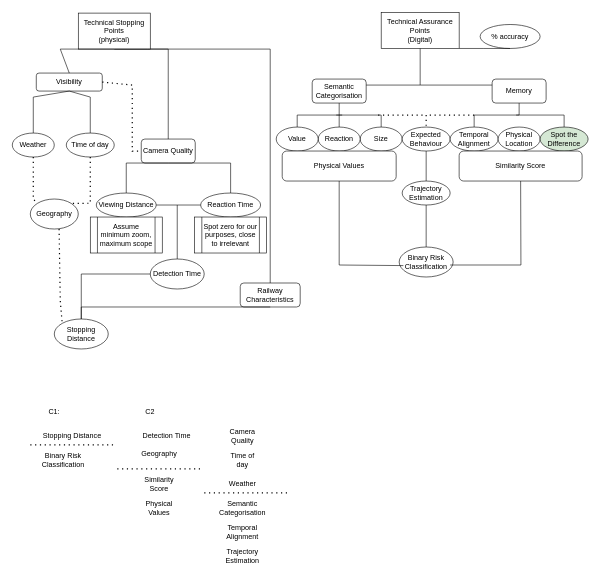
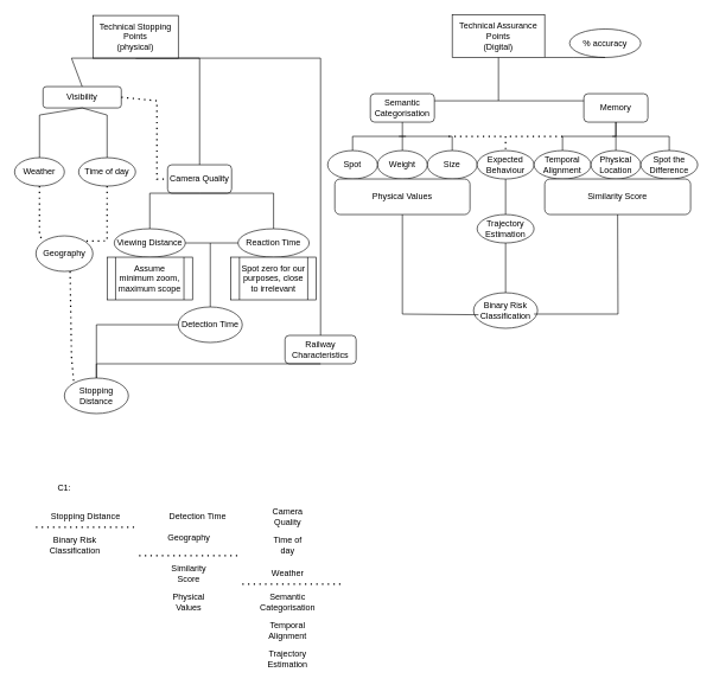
  <mxCell id="0" />
  <mxCell id="1" parent="0" />
  <mxCell id="2" value="" style="endArrow=none;html=1;rounded=0;entryX=0.5;entryY=0;entryDx=0;entryDy=0;" edge="1" parent="1" target="14"><mxGeometry width="50" height="50" relative="1" as="geometry"><mxPoint x="190" y="81" as="sourcePoint" /><mxPoint x="270" y="101" as="targetPoint" /><Array as="points"><mxPoint x="450" y="81" /></Array></mxGeometry></mxCell>
  <mxCell id="3" value="Technical Stopping Points&lt;br&gt;(physical)" style="rounded=0;whiteSpace=wrap;html=1;" vertex="1" parent="1"><mxGeometry x="130" y="21" width="120" height="60" as="geometry" /></mxCell>
  <mxCell id="4" value="Time of day" style="ellipse;whiteSpace=wrap;html=1;" vertex="1" parent="1"><mxGeometry x="110" y="221" width="80" height="40" as="geometry" /></mxCell>
  <mxCell id="5" value="Visibility" style="rounded=1;whiteSpace=wrap;html=1;" vertex="1" parent="1"><mxGeometry x="60" y="121" width="110" height="30" as="geometry" /></mxCell>
  <mxCell id="6" value="Viewing Distance" style="ellipse;whiteSpace=wrap;html=1;" vertex="1" parent="1"><mxGeometry x="160" y="321" width="100" height="40" as="geometry" /></mxCell>
  <mxCell id="7" value="Weather" style="ellipse;whiteSpace=wrap;html=1;" vertex="1" parent="1"><mxGeometry y="221" width="70" height="40" as="geometry" x="20" /></mxCell>
  <mxCell id="8" value="" style="endArrow=none;html=1;rounded=0;exitX=0.5;exitY=1;exitDx=0;exitDy=0;entryX=0.5;entryY=0;entryDx=0;entryDy=0;" edge="1" parent="1" source="3" target="5"><mxGeometry width="50" height="50" relative="1" as="geometry"><mxPoint x="110" y="221" as="sourcePoint" /><mxPoint x="160" y="171" as="targetPoint" /><Array as="points"><mxPoint x="100" y="81" /></Array></mxGeometry></mxCell>
  <mxCell id="9" value="Camera Quality" style="rounded=1;whiteSpace=wrap;html=1;" vertex="1" parent="1"><mxGeometry x="235" y="231" width="90" height="40" as="geometry" /></mxCell>
  <mxCell id="10" value="" style="endArrow=none;html=1;rounded=0;entryX=0.5;entryY=1;entryDx=0;entryDy=0;exitX=0.5;exitY=0;exitDx=0;exitDy=0;" edge="1" parent="1" source="7" target="5"><mxGeometry width="50" height="50" relative="1" as="geometry"><mxPoint x="100" y="371" as="sourcePoint" /><mxPoint x="150" y="321" as="targetPoint" /><Array as="points"><mxPoint x="55" y="161" /></Array></mxGeometry></mxCell>
  <mxCell id="11" value="" style="endArrow=none;html=1;rounded=0;exitX=0.5;exitY=1;exitDx=0;exitDy=0;" edge="1" parent="1" source="5" target="4"><mxGeometry width="50" height="50" relative="1" as="geometry"><mxPoint x="410" y="261" as="sourcePoint" /><mxPoint x="460" y="211" as="targetPoint" /><Array as="points"><mxPoint x="150" y="161" /></Array></mxGeometry></mxCell>
  <mxCell id="12" value="" style="endArrow=none;html=1;rounded=0;exitX=0.5;exitY=1;exitDx=0;exitDy=0;entryX=0.5;entryY=0;entryDx=0;entryDy=0;" edge="1" parent="1" source="3" target="9"><mxGeometry width="50" height="50" relative="1" as="geometry"><mxPoint x="120" y="381" as="sourcePoint" /><mxPoint x="170" y="331" as="targetPoint" /><Array as="points"><mxPoint x="245" y="81" /><mxPoint x="280" y="81" /></Array></mxGeometry></mxCell>
  <mxCell id="13" value="" style="endArrow=none;dashed=1;html=1;dashPattern=1 3;strokeWidth=2;rounded=0;exitX=1;exitY=0.5;exitDx=0;exitDy=0;entryX=0;entryY=0.5;entryDx=0;entryDy=0;" edge="1" parent="1" source="5" target="9"><mxGeometry width="50" height="50" relative="1" as="geometry"><mxPoint x="180" y="191" as="sourcePoint" /><mxPoint x="210" y="301" as="targetPoint" /><Array as="points"><mxPoint x="220" y="141" /><mxPoint x="220" y="251" /></Array></mxGeometry></mxCell>
  <mxCell id="14" value="Railway Characteristics" style="rounded=1;whiteSpace=wrap;html=1;" vertex="1" parent="1"><mxGeometry x="400" y="471" width="100" height="40" as="geometry" /></mxCell>
  <mxCell id="15" value="Stopping Distance" style="ellipse;whiteSpace=wrap;html=1;" vertex="1" parent="1"><mxGeometry x="90" y="531" width="90" height="50" as="geometry" /></mxCell>
  <mxCell id="16" value="" style="endArrow=none;html=1;rounded=0;exitX=0.5;exitY=1;exitDx=0;exitDy=0;entryX=0.5;entryY=0;entryDx=0;entryDy=0;" edge="1" parent="1" source="9" target="6"><mxGeometry width="50" height="50" relative="1" as="geometry"><mxPoint x="410" y="241" as="sourcePoint" /><mxPoint x="460" y="191" as="targetPoint" /><Array as="points"><mxPoint x="210" y="271" /></Array></mxGeometry></mxCell>
  <mxCell id="17" value="Reaction Time" style="ellipse;whiteSpace=wrap;html=1;" vertex="1" parent="1"><mxGeometry x="334" y="321" width="100" height="40" as="geometry" /></mxCell>
  <mxCell id="18" value="" style="endArrow=none;html=1;rounded=0;exitX=0.5;exitY=0;exitDx=0;exitDy=0;" edge="1" parent="1" source="17"><mxGeometry width="50" height="50" relative="1" as="geometry"><mxPoint x="270" y="371" as="sourcePoint" /><mxPoint x="280" y="271" as="targetPoint" /><Array as="points"><mxPoint x="384" y="271" /></Array></mxGeometry></mxCell>
  <mxCell id="19" value="Technical Assurance Points &lt;br&gt;(Digital)" style="rounded=0;whiteSpace=wrap;html=1;" vertex="1" parent="1"><mxGeometry x="635" y="20" width="130" height="60" as="geometry" /></mxCell>
  <mxCell id="20" value="% accuracy" style="ellipse;whiteSpace=wrap;html=1;" vertex="1" parent="1"><mxGeometry x="800" y="40" width="100" height="40" as="geometry" /></mxCell>
  <mxCell id="21" value="" style="endArrow=none;html=1;rounded=0;exitX=1;exitY=1;exitDx=0;exitDy=0;entryX=0.5;entryY=1;entryDx=0;entryDy=0;" edge="1" parent="1" source="19" target="20"><mxGeometry width="50" height="50" relative="1" as="geometry"><mxPoint x="755" y="330" as="sourcePoint" /><mxPoint x="805" y="280" as="targetPoint" /><Array as="points"><mxPoint x="805" y="80" /></Array></mxGeometry></mxCell>
  <mxCell id="22" value="Assume minimum zoom, maximum scope" style="shape=process;whiteSpace=wrap;html=1;backgroundOutline=1;" vertex="1" parent="1"><mxGeometry x="150" y="361" width="120" height="60" as="geometry" /></mxCell>
  <mxCell id="23" value="" style="endArrow=none;html=1;rounded=0;exitX=0.5;exitY=0;exitDx=0;exitDy=0;entryX=0.5;entryY=1;entryDx=0;entryDy=0;" edge="1" parent="1" source="15" target="14"><mxGeometry width="50" height="50" relative="1" as="geometry"><mxPoint x="156" y="811" as="sourcePoint" /><mxPoint x="206" y="761" as="targetPoint" /><Array as="points"><mxPoint x="135" y="511" /></Array></mxGeometry></mxCell>
  <mxCell id="24" value="Geography" style="ellipse;whiteSpace=wrap;html=1;" vertex="1" parent="1"><mxGeometry x="50" y="331" width="80" height="50" as="geometry" /></mxCell>
  <mxCell id="25" value="C1:" style="text;html=1;strokeColor=none;fillColor=none;align=center;verticalAlign=middle;whiteSpace=wrap;rounded=0;" vertex="1" parent="1"><mxGeometry x="60" y="671" width="60" height="30" as="geometry" /></mxCell>
  <mxCell id="26" value="Stopping Distance" style="text;html=1;strokeColor=none;fillColor=none;align=center;verticalAlign=middle;whiteSpace=wrap;rounded=0;" vertex="1" parent="1"><mxGeometry x="60" y="711" width="120" height="30" as="geometry" /></mxCell>
- <mxCell id="27" value="C2" style="text;html=1;strokeColor=none;fillColor=none;align=center;verticalAlign=middle;whiteSpace=wrap;rounded=0;" vertex="1" parent="1"><mxGeometry x="220" y="671" width="60" height="30" as="geometry" /></mxCell>
  <mxCell id="28" value="Detection Time" style="text;html=1;strokeColor=none;fillColor=none;align=center;verticalAlign=middle;whiteSpace=wrap;rounded=0;" vertex="1" parent="1"><mxGeometry x="235" y="711" width="85" height="30" as="geometry" /></mxCell>
  <mxCell id="29" value="Camera Quality" style="text;html=1;strokeColor=none;fillColor=none;align=center;verticalAlign=middle;whiteSpace=wrap;rounded=0;" vertex="1" parent="1"><mxGeometry x="374" y="711" width="60" height="30" as="geometry" /></mxCell>
  <mxCell id="30" value="Time of day" style="text;html=1;strokeColor=none;fillColor=none;align=center;verticalAlign=middle;whiteSpace=wrap;rounded=0;" vertex="1" parent="1"><mxGeometry x="374" y="751" width="60" height="30" as="geometry" /></mxCell>
  <mxCell id="31" value="Weather" style="text;html=1;strokeColor=none;fillColor=none;align=center;verticalAlign=middle;whiteSpace=wrap;rounded=0;" vertex="1" parent="1"><mxGeometry x="374" y="791" width="60" height="30" as="geometry" /></mxCell>
  <mxCell id="32" value="Geography" style="text;html=1;strokeColor=none;fillColor=none;align=center;verticalAlign=middle;whiteSpace=wrap;rounded=0;" vertex="1" parent="1"><mxGeometry x="235" y="741" width="60" height="30" as="geometry" /></mxCell>
  <mxCell id="33" value="" style="endArrow=none;dashed=1;html=1;dashPattern=1 3;strokeWidth=2;rounded=0;exitX=0.5;exitY=1;exitDx=0;exitDy=0;entryX=0;entryY=0;entryDx=0;entryDy=0;" edge="1" parent="1" source="7" target="24"><mxGeometry width="50" height="50" relative="1" as="geometry"><mxPoint x="450" y="371" as="sourcePoint" /><mxPoint x="500" y="321" as="targetPoint" /><Array as="points"><mxPoint x="55" y="331" /></Array></mxGeometry></mxCell>
  <mxCell id="34" value="" style="endArrow=none;dashed=1;html=1;dashPattern=1 3;strokeWidth=2;rounded=0;exitX=0.5;exitY=1;exitDx=0;exitDy=0;entryX=1;entryY=0;entryDx=0;entryDy=0;" edge="1" parent="1" source="4" target="24"><mxGeometry width="50" height="50" relative="1" as="geometry"><mxPoint x="450" y="371" as="sourcePoint" /><mxPoint x="500" y="321" as="targetPoint" /><Array as="points"><mxPoint x="150" y="338" /></Array></mxGeometry></mxCell>
  <mxCell id="35" value="" style="endArrow=none;dashed=1;html=1;dashPattern=1 3;strokeWidth=2;rounded=0;exitX=0.6;exitY=1;exitDx=0;exitDy=0;exitPerimeter=0;entryX=0;entryY=0;entryDx=0;entryDy=0;" edge="1" parent="1" source="24" target="15"><mxGeometry width="50" height="50" relative="1" as="geometry"><mxPoint x="450" y="371" as="sourcePoint" /><mxPoint x="500" y="321" as="targetPoint" /><Array as="points"><mxPoint x="100" y="501" /></Array></mxGeometry></mxCell>
  <mxCell id="36" value="Binary Risk Classification" style="text;html=1;strokeColor=none;fillColor=none;align=center;verticalAlign=middle;whiteSpace=wrap;rounded=0;" vertex="1" parent="1"><mxGeometry x="60" y="751" width="90" height="30" as="geometry" /></mxCell>
  <mxCell id="37" value="" style="endArrow=none;dashed=1;html=1;dashPattern=1 3;strokeWidth=2;rounded=0;" edge="1" parent="1"><mxGeometry width="50" height="50" relative="1" as="geometry"><mxPoint x="50" y="741" as="sourcePoint" /><mxPoint x="190" y="741" as="targetPoint" /></mxGeometry></mxCell>
  <mxCell id="38" value="" style="endArrow=none;dashed=1;html=1;dashPattern=1 3;strokeWidth=2;rounded=0;" edge="1" parent="1"><mxGeometry width="50" height="50" relative="1" as="geometry"><mxPoint x="195" y="781" as="sourcePoint" /><mxPoint x="335" y="781" as="targetPoint" /></mxGeometry></mxCell>
  <mxCell id="39" value="" style="endArrow=none;dashed=1;html=1;dashPattern=1 3;strokeWidth=2;rounded=0;" edge="1" parent="1"><mxGeometry width="50" height="50" relative="1" as="geometry"><mxPoint x="340" y="821" as="sourcePoint" /><mxPoint x="480" y="821" as="targetPoint" /></mxGeometry></mxCell>
  <mxCell id="40" value="Similarity Score" style="text;html=1;strokeColor=none;fillColor=none;align=center;verticalAlign=middle;whiteSpace=wrap;rounded=0;" vertex="1" parent="1"><mxGeometry x="235" y="791" width="60" height="30" as="geometry" /></mxCell>
  <mxCell id="41" value="Temporal Alignment" style="text;html=1;strokeColor=none;fillColor=none;align=center;verticalAlign=middle;whiteSpace=wrap;rounded=0;" vertex="1" parent="1"><mxGeometry x="374" y="871" width="60" height="30" as="geometry" /></mxCell>
  <mxCell id="42" value="Semantic Categorisation" style="text;html=1;strokeColor=none;fillColor=none;align=center;verticalAlign=middle;whiteSpace=wrap;rounded=0;" vertex="1" parent="1"><mxGeometry x="354" y="831" width="100" height="30" as="geometry" /></mxCell>
  <mxCell id="43" value="Physical Values" style="text;html=1;strokeColor=none;fillColor=none;align=center;verticalAlign=middle;whiteSpace=wrap;rounded=0;" vertex="1" parent="1"><mxGeometry x="235" y="831" width="60" height="30" as="geometry" /></mxCell>
  <mxCell id="44" value="Trajectory Estimation" style="text;html=1;strokeColor=none;fillColor=none;align=center;verticalAlign=middle;whiteSpace=wrap;rounded=0;" vertex="1" parent="1"><mxGeometry x="374" y="911" width="60" height="30" as="geometry" /></mxCell>
  <mxCell id="45" value="Spot zero for our purposes, close to irrelevant" style="shape=process;whiteSpace=wrap;html=1;backgroundOutline=1;" vertex="1" parent="1"><mxGeometry x="324" y="361" width="120" height="60" as="geometry" /></mxCell>
  <mxCell id="46" value="Detection Time" style="ellipse;whiteSpace=wrap;html=1;" vertex="1" parent="1"><mxGeometry x="250" y="431" width="90" height="50" as="geometry" /></mxCell>
  <mxCell id="47" value="" style="endArrow=none;html=1;rounded=0;exitX=1;exitY=0.5;exitDx=0;exitDy=0;entryX=0;entryY=0.5;entryDx=0;entryDy=0;" edge="1" parent="1" source="6" target="17"><mxGeometry width="50" height="50" relative="1" as="geometry"><mxPoint x="370" y="451" as="sourcePoint" /><mxPoint x="420" y="401" as="targetPoint" /></mxGeometry></mxCell>
  <mxCell id="48" value="" style="endArrow=none;html=1;rounded=0;exitX=0.5;exitY=0;exitDx=0;exitDy=0;" edge="1" parent="1" source="46"><mxGeometry width="50" height="50" relative="1" as="geometry"><mxPoint x="370" y="451" as="sourcePoint" /><mxPoint x="295" y="341" as="targetPoint" /></mxGeometry></mxCell>
  <mxCell id="49" value="" style="endArrow=none;html=1;rounded=0;exitX=0;exitY=0.5;exitDx=0;exitDy=0;entryX=0.5;entryY=0;entryDx=0;entryDy=0;" edge="1" parent="1" source="46" target="15"><mxGeometry width="50" height="50" relative="1" as="geometry"><mxPoint x="370" y="451" as="sourcePoint" /><mxPoint x="420" y="401" as="targetPoint" /><Array as="points"><mxPoint x="135" y="456" /></Array></mxGeometry></mxCell>
  <mxCell id="50" value="Binary Risk Classification" style="ellipse;whiteSpace=wrap;html=1;" vertex="1" parent="1"><mxGeometry x="665" y="411" width="90" height="50" as="geometry" /></mxCell>
  <mxCell id="51" value="Semantic Categorisation" style="rounded=1;whiteSpace=wrap;html=1;" vertex="1" parent="1"><mxGeometry x="520" y="131" width="90" height="40" as="geometry" /></mxCell>
  <mxCell id="52" value="Size" style="ellipse;whiteSpace=wrap;html=1;" vertex="1" parent="1"><mxGeometry x="600" y="211" width="70" height="40" as="geometry" /></mxCell>
- <mxCell id="53" value="Reaction" style="ellipse;whiteSpace=wrap;html=1;" vertex="1" parent="1"><mxGeometry x="530" y="211" width="70" height="40" as="geometry" /></mxCell>
- <mxCell id="54" value="Value" style="ellipse;whiteSpace=wrap;html=1;" vertex="1" parent="1"><mxGeometry x="460" y="211" width="70" height="40" as="geometry" /></mxCell>
+ <mxCell id="53" value="Weight" style="ellipse;whiteSpace=wrap;html=1;" vertex="1" parent="1"><mxGeometry x="530" y="211" width="70" height="40" as="geometry" /></mxCell>
+ <mxCell id="54" value="Spot" style="ellipse;whiteSpace=wrap;html=1;" vertex="1" parent="1"><mxGeometry x="460" y="211" width="70" height="40" as="geometry" /></mxCell>
  <mxCell id="55" value="Physical Values" style="rounded=1;whiteSpace=wrap;html=1;" vertex="1" parent="1"><mxGeometry x="470" y="251" width="190" height="50" as="geometry" /></mxCell>
  <mxCell id="56" value="" style="endArrow=none;html=1;rounded=0;entryX=0.5;entryY=1;entryDx=0;entryDy=0;exitX=0.5;exitY=0;exitDx=0;exitDy=0;" edge="1" parent="1" source="53" target="51"><mxGeometry width="50" height="50" relative="1" as="geometry"><mxPoint x="460" y="441" as="sourcePoint" /><mxPoint x="510" y="391" as="targetPoint" /></mxGeometry></mxCell>
  <mxCell id="57" value="" style="endArrow=none;html=1;rounded=0;exitX=0.5;exitY=0;exitDx=0;exitDy=0;" edge="1" parent="1" source="54"><mxGeometry width="50" height="50" relative="1" as="geometry"><mxPoint x="460" y="441" as="sourcePoint" /><mxPoint x="570" y="191" as="targetPoint" /><Array as="points"><mxPoint x="495" y="191" /></Array></mxGeometry></mxCell>
  <mxCell id="58" value="" style="endArrow=none;html=1;rounded=0;entryX=0.5;entryY=0;entryDx=0;entryDy=0;" edge="1" parent="1" target="52"><mxGeometry width="50" height="50" relative="1" as="geometry"><mxPoint x="560" y="191" as="sourcePoint" /><mxPoint x="510" y="391" as="targetPoint" /><Array as="points"><mxPoint x="635" y="191" /></Array></mxGeometry></mxCell>
  <mxCell id="59" value="Expected Behaviour" style="ellipse;whiteSpace=wrap;html=1;" vertex="1" parent="1"><mxGeometry x="670" y="211" width="80" height="40" as="geometry" /></mxCell>
  <mxCell id="60" value="Memory" style="rounded=1;whiteSpace=wrap;html=1;" vertex="1" parent="1"><mxGeometry x="820" y="131" width="90" height="40" as="geometry" /></mxCell>
  <mxCell id="61" value="Temporal Alignment" style="ellipse;whiteSpace=wrap;html=1;" vertex="1" parent="1"><mxGeometry x="750" y="211" width="80" height="40" as="geometry" /></mxCell>
  <mxCell id="62" value="Physical Location" style="ellipse;whiteSpace=wrap;html=1;" vertex="1" parent="1"><mxGeometry x="830" y="211" width="70" height="40" as="geometry" /></mxCell>
  <mxCell id="63" value="" style="endArrow=none;dashed=1;html=1;dashPattern=1 3;strokeWidth=2;rounded=0;entryX=0.5;entryY=0;entryDx=0;entryDy=0;" edge="1" parent="1" target="59"><mxGeometry width="50" height="50" relative="1" as="geometry"><mxPoint x="630" y="191" as="sourcePoint" /><mxPoint x="530" y="401" as="targetPoint" /><Array as="points"><mxPoint x="710" y="191" /></Array></mxGeometry></mxCell>
  <mxCell id="64" value="" style="endArrow=none;dashed=1;html=1;dashPattern=1 3;strokeWidth=2;rounded=0;" edge="1" parent="1"><mxGeometry width="50" height="50" relative="1" as="geometry"><mxPoint x="790" y="191" as="sourcePoint" /><mxPoint x="710" y="191" as="targetPoint" /></mxGeometry></mxCell>
  <mxCell id="65" value="" style="endArrow=none;html=1;rounded=0;entryX=0.5;entryY=1;entryDx=0;entryDy=0;exitX=0.5;exitY=0;exitDx=0;exitDy=0;" edge="1" parent="1" source="61" target="60"><mxGeometry width="50" height="50" relative="1" as="geometry"><mxPoint x="480" y="451" as="sourcePoint" /><mxPoint x="530" y="401" as="targetPoint" /><Array as="points"><mxPoint x="790" y="191" /><mxPoint x="865" y="191" /></Array></mxGeometry></mxCell>
  <mxCell id="66" value="Trajectory Estimation" style="ellipse;whiteSpace=wrap;html=1;" vertex="1" parent="1"><mxGeometry x="670" y="301" width="80" height="40" as="geometry" /></mxCell>
  <mxCell id="67" value="" style="endArrow=none;html=1;rounded=0;entryX=0.5;entryY=1;entryDx=0;entryDy=0;exitX=0.5;exitY=0;exitDx=0;exitDy=0;" edge="1" parent="1" source="66" target="59"><mxGeometry width="50" height="50" relative="1" as="geometry"><mxPoint x="650" y="451" as="sourcePoint" /><mxPoint x="700" y="401" as="targetPoint" /></mxGeometry></mxCell>
  <mxCell id="68" value="" style="endArrow=none;html=1;rounded=0;entryX=0.5;entryY=1;entryDx=0;entryDy=0;exitX=0.5;exitY=0;exitDx=0;exitDy=0;" edge="1" parent="1" source="50" target="66"><mxGeometry width="50" height="50" relative="1" as="geometry"><mxPoint x="650" y="451" as="sourcePoint" /><mxPoint x="700" y="401" as="targetPoint" /></mxGeometry></mxCell>
+ <mxCell id="69" value="" style="endArrow=none;html=1;rounded=0;entryX=0.5;entryY=1;entryDx=0;entryDy=0;exitX=0.5;exitY=0;exitDx=0;exitDy=0;" edge="1" parent="1" source="62" target="60"><mxGeometry width="50" height="50" relative="1" as="geometry"><mxPoint x="650" y="441" as="sourcePoint" /><mxPoint x="700" y="391" as="targetPoint" /></mxGeometry></mxCell>
  <mxCell id="70" value="" style="endArrow=none;html=1;rounded=0;entryX=0.5;entryY=1;entryDx=0;entryDy=0;exitX=0.078;exitY=0.62;exitDx=0;exitDy=0;exitPerimeter=0;" edge="1" parent="1" source="50" target="55"><mxGeometry width="50" height="50" relative="1" as="geometry"><mxPoint x="650" y="441" as="sourcePoint" /><mxPoint x="700" y="391" as="targetPoint" /><Array as="points"><mxPoint x="565" y="441" /></Array></mxGeometry></mxCell>
  <mxCell id="71" value="" style="endArrow=none;html=1;rounded=0;entryX=0.5;entryY=1;entryDx=0;entryDy=0;exitX=1;exitY=0.25;exitDx=0;exitDy=0;" edge="1" parent="1" source="51" target="19"><mxGeometry width="50" height="50" relative="1" as="geometry"><mxPoint x="650" y="441" as="sourcePoint" /><mxPoint x="700" y="391" as="targetPoint" /><Array as="points"><mxPoint x="700" y="141" /></Array></mxGeometry></mxCell>
  <mxCell id="72" value="" style="endArrow=none;html=1;rounded=0;exitX=0;exitY=0.25;exitDx=0;exitDy=0;" edge="1" parent="1" source="60"><mxGeometry width="50" height="50" relative="1" as="geometry"><mxPoint x="650" y="441" as="sourcePoint" /><mxPoint x="700" y="141" as="targetPoint" /></mxGeometry></mxCell>
- <mxCell id="73" value="Spot the Difference" style="ellipse;whiteSpace=wrap;html=1;fillColor=#d5e8d4;" vertex="1" parent="1"><mxGeometry x="900" y="211" width="80" height="40" as="geometry" /></mxCell>
+ <mxCell id="73" value="Spot the Difference" style="ellipse;whiteSpace=wrap;html=1;" vertex="1" parent="1"><mxGeometry x="900" y="211" width="80" height="40" as="geometry" /></mxCell>
  <mxCell id="74" value="" style="endArrow=none;html=1;rounded=0;exitX=0.5;exitY=0;exitDx=0;exitDy=0;" edge="1" parent="1" source="73"><mxGeometry width="50" height="50" relative="1" as="geometry"><mxPoint x="740" y="401" as="sourcePoint" /><mxPoint x="860" y="191" as="targetPoint" /><Array as="points"><mxPoint x="940" y="191" /></Array></mxGeometry></mxCell>
  <mxCell id="75" value="Similarity Score" style="rounded=1;whiteSpace=wrap;html=1;" vertex="1" parent="1"><mxGeometry x="765" y="251" width="205" height="50" as="geometry" /></mxCell>
  <mxCell id="76" value="" style="endArrow=none;html=1;rounded=0;entryX=0.5;entryY=1;entryDx=0;entryDy=0;" edge="1" parent="1" target="75"><mxGeometry width="50" height="50" relative="1" as="geometry"><mxPoint x="750" y="441" as="sourcePoint" /><mxPoint x="790" y="351" as="targetPoint" /><Array as="points"><mxPoint x="868" y="441" /></Array></mxGeometry></mxCell>
